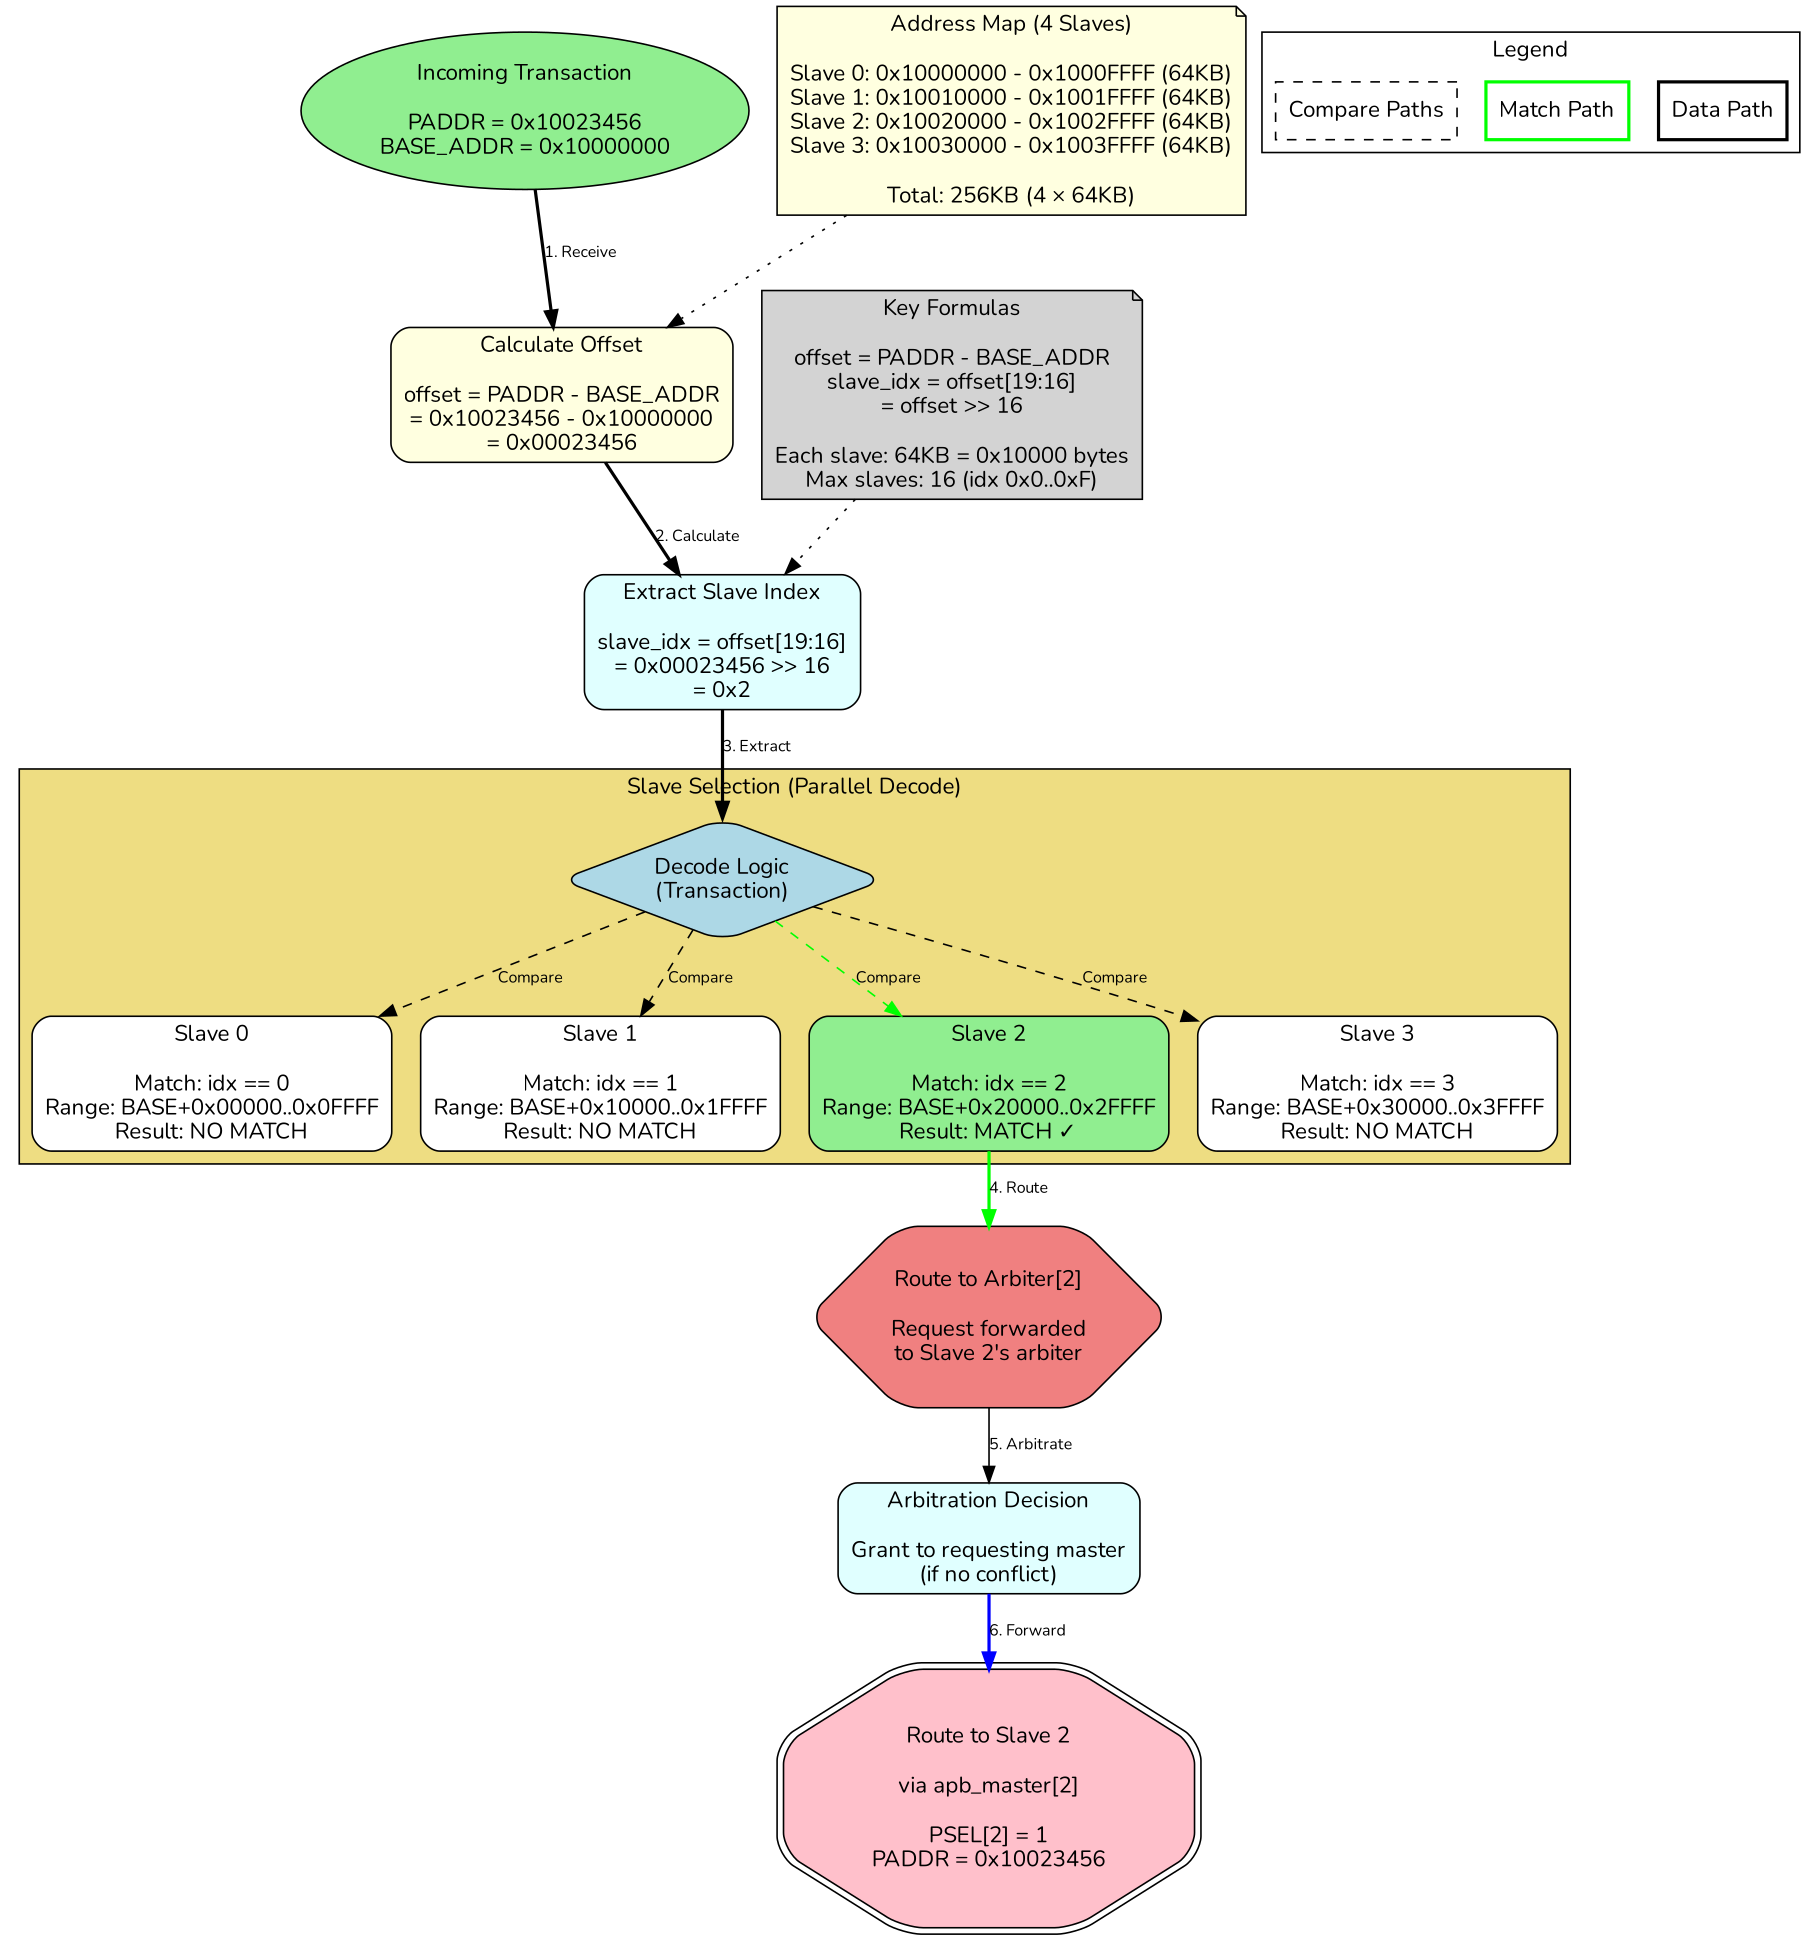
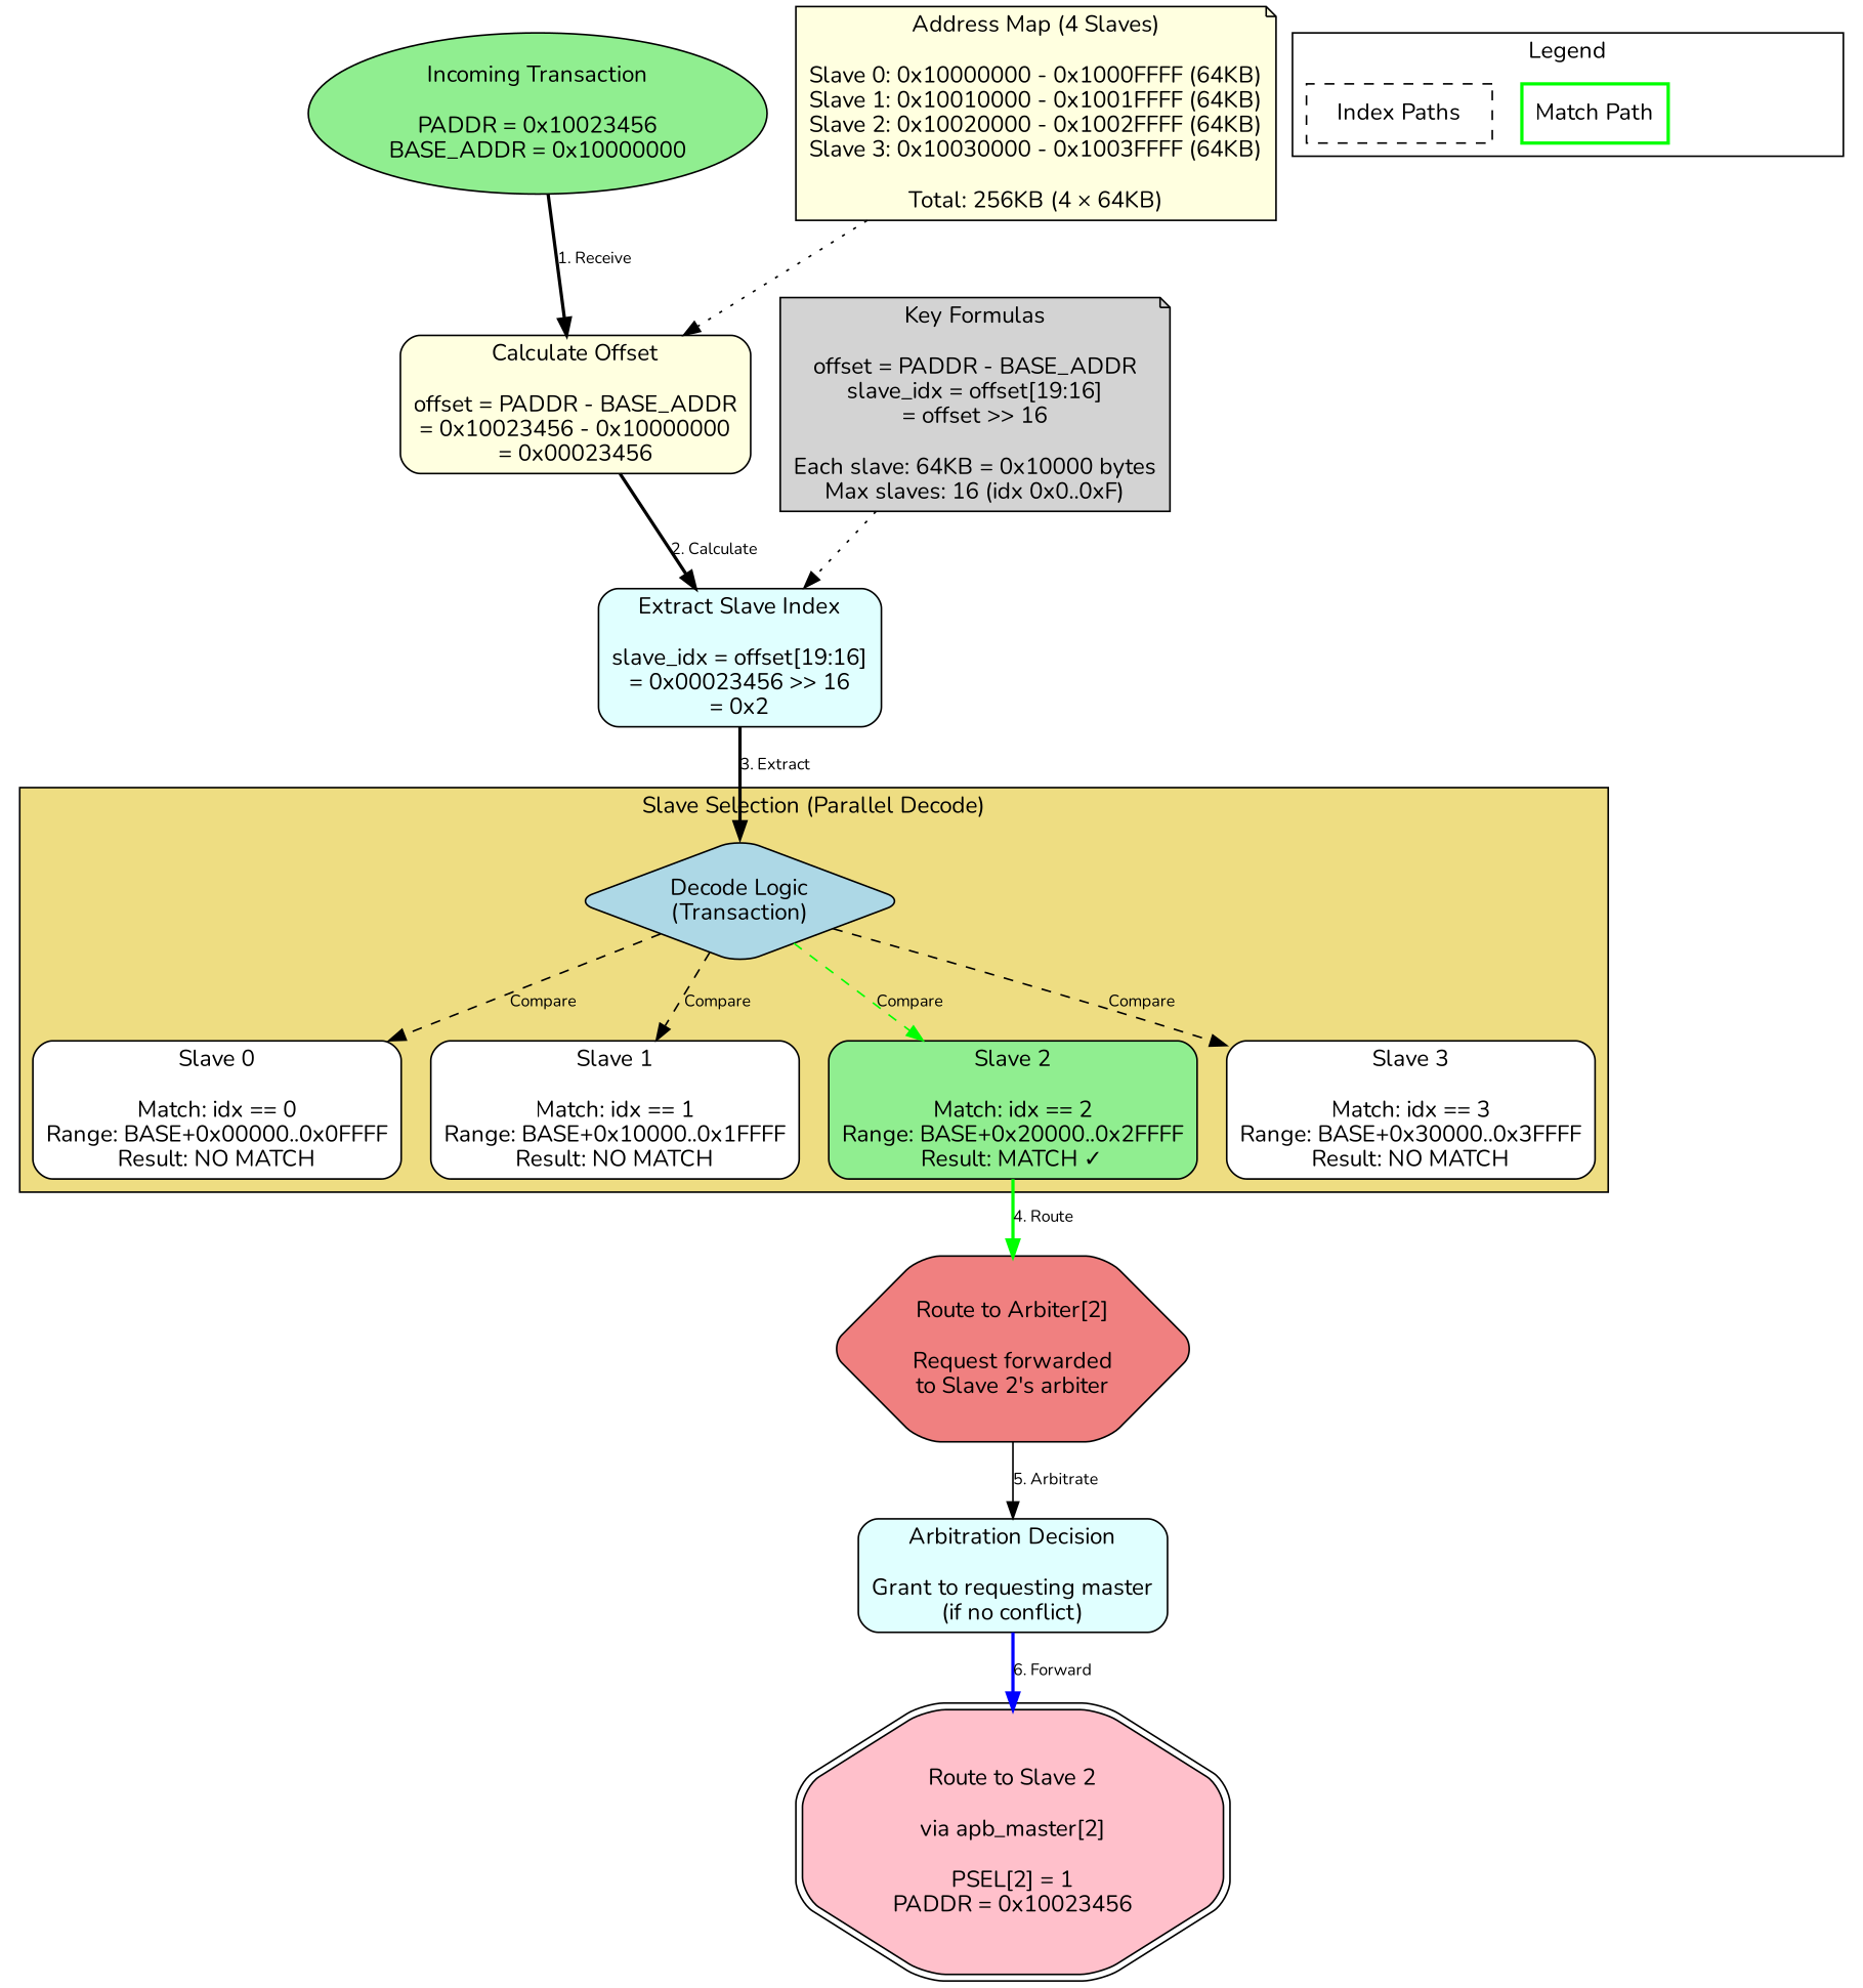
  digraph {
    fontname=Nunito
    rankdir=TB
    node [fillcolor=lightblue fontname=Nunito shape=box style="rounded,filled"]
    edge [fontname=Nunito fontsize=10 style=bold]
    n1 [label="Decode Logic\n(Transaction)" shape=diamond]
    n2 [fillcolor=white label="Slave 0\n\nMatch: idx == 0\nRange: BASE+0x00000..0x0FFFF\nResult: NO MATCH"]
    n3 [fillcolor=white label="Slave 1\n\nMatch: idx == 1\nRange: BASE+0x10000..0x1FFFF\nResult: NO MATCH"]
    n4 [fillcolor=lightgreen label="Slave 2\n\nMatch: idx == 2\nRange: BASE+0x20000..0x2FFFF\nResult: MATCH ✓"]
    n5 [fillcolor=white label="Slave 3\n\nMatch: idx == 3\nRange: BASE+0x30000..0x3FFFF\nResult: NO MATCH"]
-   n6 [label="Data Path" style=bold]
    n7 [color=green label="Match Path" style=bold]
-   n8 [label="Compare Paths" style=dashed]
+   n8 [label="Index Paths" style=dashed]
    n9 [fillcolor=lightcoral label="Route to Arbiter[2]\n\nRequest forwarded\nto Slave 2's arbiter" shape=hexagon]
    n10 [fillcolor=lightgreen label="Incoming Transaction\n\nPADDR = 0x10023456\nBASE_ADDR = 0x10000000" shape=ellipse]
    n11 [fillcolor=lightyellow label="Calculate Offset\n\noffset = PADDR - BASE_ADDR\n= 0x10023456 - 0x10000000\n= 0x00023456"]
    n12 [fillcolor=lightcyan label="Extract Slave Index\n\nslave_idx = offset[19:16]\n= 0x00023456 >> 16\n= 0x2"]
    n13 [fillcolor=lightcyan label="Arbitration Decision\n\nGrant to requesting master\n(if no conflict)"]
    n14 [fillcolor=pink label="Route to Slave 2\n\nvia apb_master[2]\n\nPSEL[2] = 1\nPADDR = 0x10023456" shape=doubleoctagon]
    n15 [fillcolor=lightyellow label="Address Map (4 Slaves)\n\nSlave 0: 0x10000000 - 0x1000FFFF (64KB)\nSlave 1: 0x10010000 - 0x1001FFFF (64KB)\nSlave 2: 0x10020000 - 0x1002FFFF (64KB)\nSlave 3: 0x10030000 - 0x1003FFFF (64KB)\n\nTotal: 256KB (4 × 64KB)" shape=note]
    n16 [fillcolor=lightgray label="Key Formulas\n\noffset = PADDR - BASE_ADDR\nslave_idx = offset[19:16]\n= offset >> 16\n\nEach slave: 64KB = 0x10000 bytes\nMax slaves: 16 (idx 0x0..0xF)" shape=note]
    subgraph cluster_1 {
      fillcolor=lightgoldenrod
      label="Slave Selection (Parallel Decode)"
      style=filled
      n1
      n2
      n3
      n4
      n5
    }
    subgraph cluster_2 {
      fillcolor=white
      label=Legend
      style=filled
-     n6
      n7
      n8
    }
    n1 -> n2 [label=Compare style=dashed]
    n1 -> n3 [label=Compare style=dashed]
    n1 -> n4 [color=green label=Compare style=dashed]
    n1 -> n5 [label=Compare style=dashed]
    n4 -> n9 [color=green label="4. Route"]
    n9 -> n13 [label="5. Arbitrate" style=""]
    n10 -> n11 [label="1. Receive"]
    n11 -> n12 [label="2. Calculate"]
    n12 -> n1 [label="3. Extract"]
    n13 -> n14 [color=blue label="6. Forward"]
    n15 -> n11 [style=dotted]
    n16 -> n12 [style=dotted]
  }
